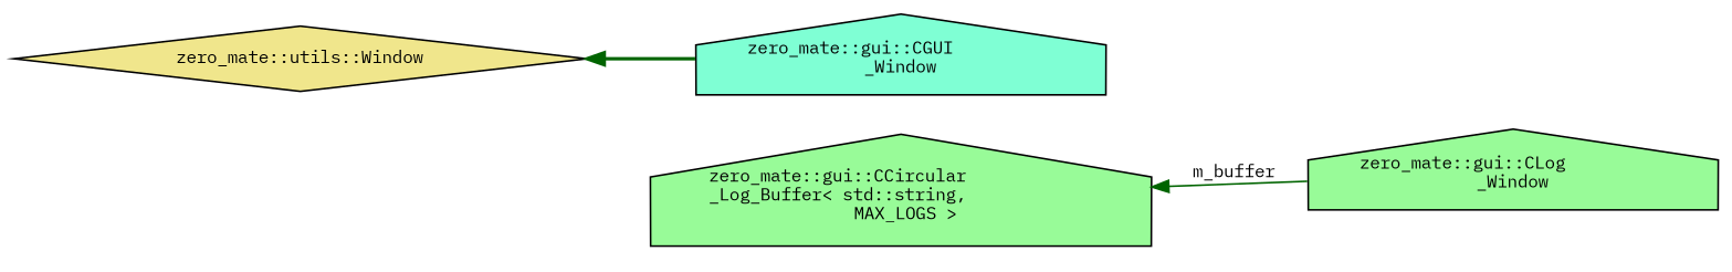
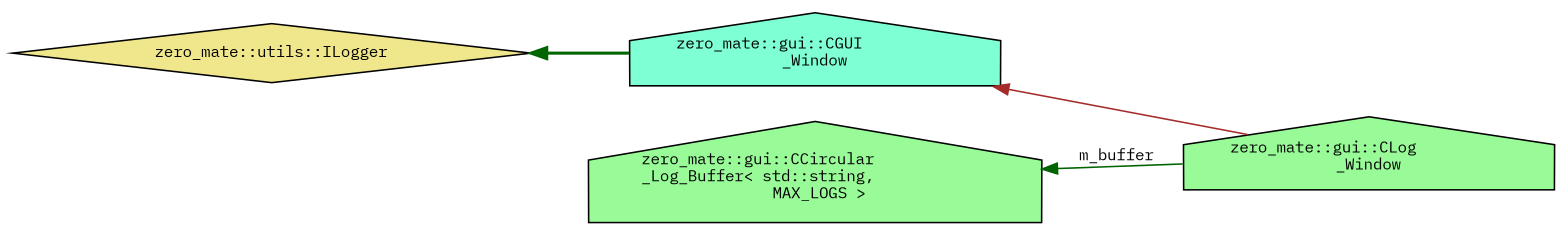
  digraph {
    fontname="IBM Plex Mono"
    rankdir=LR
    node [color=black fillcolor=palegreen fontname="IBM Plex Mono" fontsize=10 shape=house style=filled]
    edge [color=darkgreen dir=back fontname="IBM Plex Mono" fontsize=10 labelfontname=Helvetica labelfontsize=10 style=solid]
    n1 [fontcolor=black height=0.2 label="zero_mate::gui::CLog\l_Window" width=0.4]
-   n2 [fillcolor=khaki height=0.2 label="zero_mate::utils::Window" shape=diamond width=0.4]
+   n2 [fillcolor=khaki height=0.2 label="zero_mate::utils::ILogger" shape=diamond width=0.4]
    n3 [fillcolor=aquamarine height=0.2 label="zero_mate::gui::CGUI\l_Window" width=0.4]
    n4 [height=0.2 label="zero_mate::gui::CCircular\l_Log_Buffer\< std::string,\l MAX_LOGS \>" width=0.4]
    n2 -> n3 [style=bold]
+   n3 -> n1 [color=brown]
    n4 -> n1 [label=" m_buffer"]
  }
